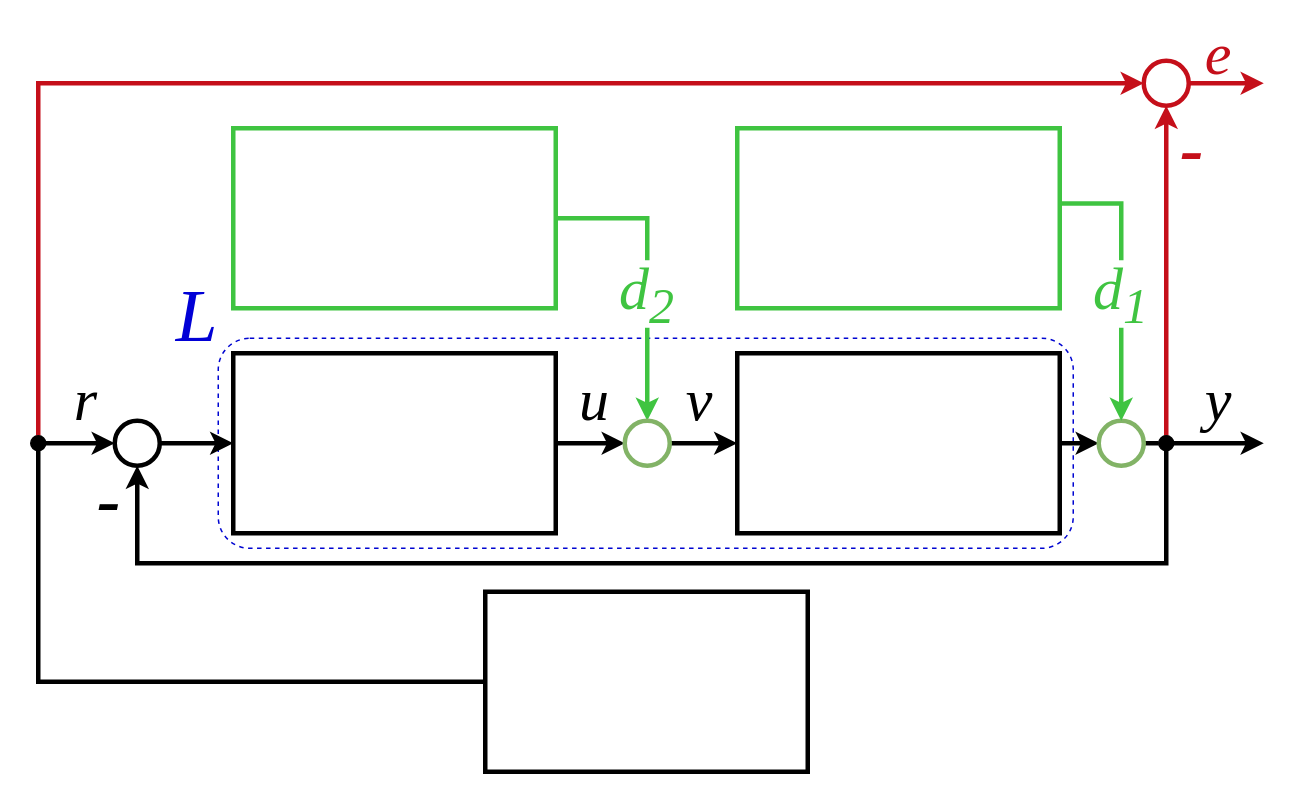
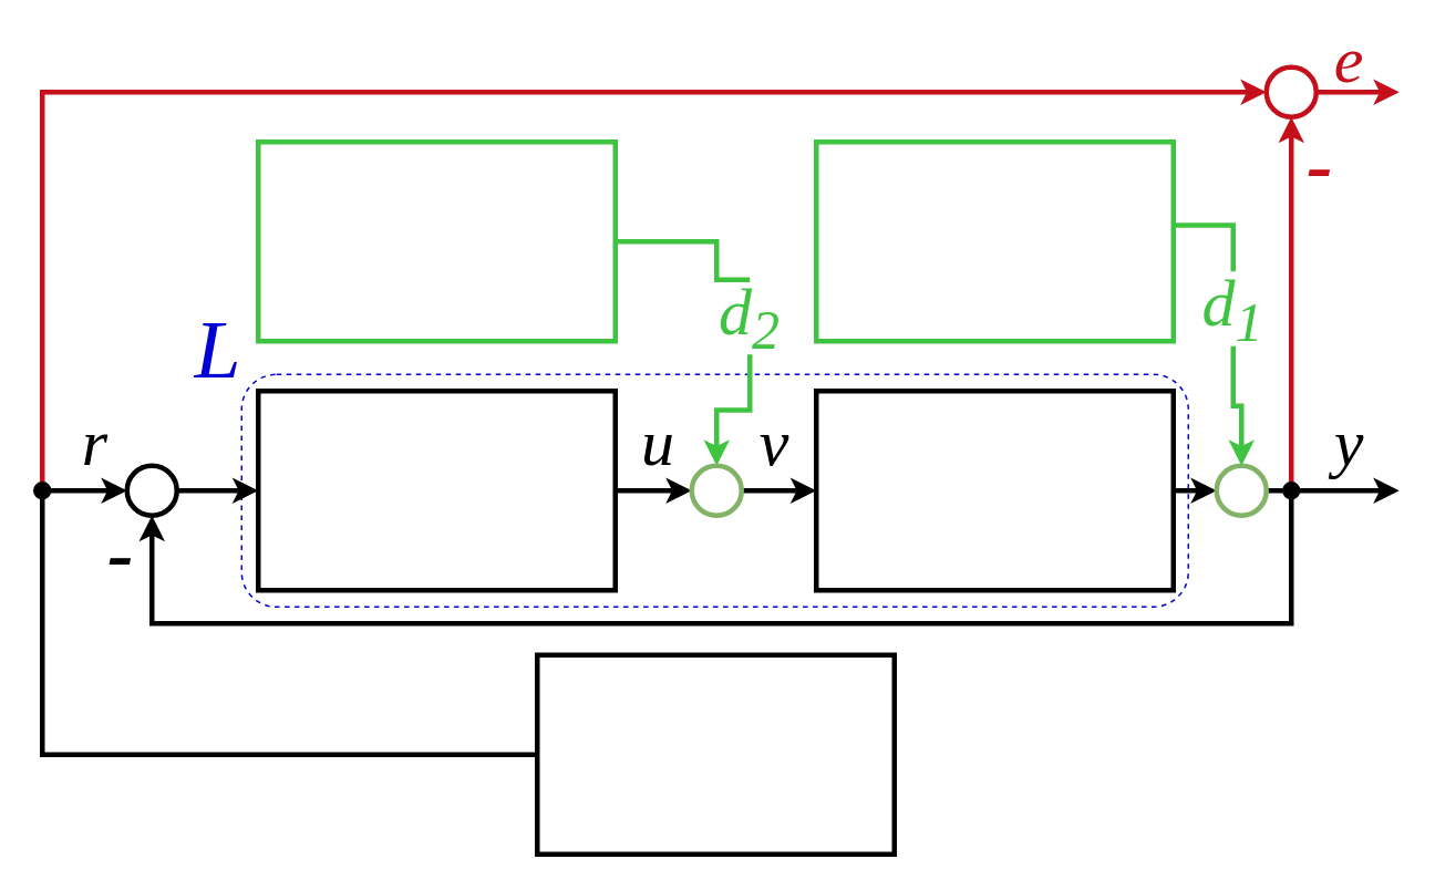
  <mxCell id="0" />
  <mxCell id="1" parent="0" />
  <mxCell id="2" value="" style="rounded=1;whiteSpace=wrap;html=1;connectable=0;dashed=1;strokeColor=light-dark(#0005d1, #ededed);fillColor=none;strokeWidth=1;" parent="1" vertex="1"><mxGeometry x="145" y="225" width="570" height="140" as="geometry" /></mxCell>
  <mxCell id="3" style="edgeStyle=orthogonalEdgeStyle;rounded=0;orthogonalLoop=1;jettySize=auto;html=1;exitX=1;exitY=0.5;exitDx=0;exitDy=0;entryX=0;entryY=0.5;entryDx=0;entryDy=0;strokeWidth=3;" parent="1" source="4" target="9" edge="1"><mxGeometry relative="1" as="geometry" /></mxCell>
  <mxCell id="4" value="" style="rounded=0;whiteSpace=wrap;html=1;fontSize=50;fontStyle=2;labelBackgroundColor=none;fontFamily=Times New Roman;fillColor=none;strokeWidth=3;" parent="1" vertex="1"><mxGeometry x="155" y="235" width="215" height="120" as="geometry" /></mxCell>
  <mxCell id="5" style="edgeStyle=orthogonalEdgeStyle;rounded=0;orthogonalLoop=1;jettySize=auto;html=1;exitX=1;exitY=0.5;exitDx=0;exitDy=0;entryX=0;entryY=0.5;entryDx=0;entryDy=0;strokeWidth=3;" parent="1" source="6" target="12" edge="1"><mxGeometry relative="1" as="geometry" /></mxCell>
  <mxCell id="6" value="" style="rounded=0;whiteSpace=wrap;html=1;labelBackgroundColor=none;fontFamily=Times New Roman;fontStyle=0;fillColor=none;strokeWidth=3;" parent="1" vertex="1"><mxGeometry x="491" y="235" width="215" height="120" as="geometry" /></mxCell>
  <mxCell id="7" style="edgeStyle=orthogonalEdgeStyle;rounded=0;orthogonalLoop=1;jettySize=auto;html=1;exitX=0.5;exitY=0;exitDx=0;exitDy=0;strokeWidth=3;strokeColor=light-dark(#3fc441, #ededed);endArrow=none;startFill=1;startArrow=classic;entryX=0.5;entryY=1;entryDx=0;entryDy=0;" parent="1" source="9" target="33" edge="1"><mxGeometry relative="1" as="geometry"><mxPoint x="431" y="125" as="targetPoint" /><Array as="points" /></mxGeometry></mxCell>
  <mxCell id="8" style="edgeStyle=orthogonalEdgeStyle;rounded=0;orthogonalLoop=1;jettySize=auto;html=1;exitX=1;exitY=0.5;exitDx=0;exitDy=0;entryX=0;entryY=0.5;entryDx=0;entryDy=0;strokeWidth=3;" parent="1" source="9" target="6" edge="1"><mxGeometry relative="1" as="geometry" /></mxCell>
  <mxCell id="9" value="" style="ellipse;whiteSpace=wrap;html=1;aspect=fixed;fillColor=none;strokeColor=#82b366;gradientColor=none;strokeWidth=3;" parent="1" vertex="1"><mxGeometry x="416" y="280" width="30" height="30" as="geometry" /></mxCell>
  <mxCell id="10" style="edgeStyle=orthogonalEdgeStyle;rounded=0;orthogonalLoop=1;jettySize=auto;html=1;exitX=1;exitY=0.5;exitDx=0;exitDy=0;strokeWidth=3;" parent="1" source="15" edge="1"><mxGeometry relative="1" as="geometry"><mxPoint x="842" y="295" as="targetPoint" /><Array as="points"><mxPoint x="832" y="295" /><mxPoint x="832" y="295" /></Array></mxGeometry></mxCell>
  <mxCell id="11" style="edgeStyle=orthogonalEdgeStyle;rounded=0;orthogonalLoop=1;jettySize=auto;html=1;exitX=1;exitY=0.5;exitDx=0;exitDy=0;entryX=0;entryY=0.5;entryDx=0;entryDy=0;strokeWidth=3;endArrow=none;startFill=0;" parent="1" source="12" target="15" edge="1"><mxGeometry relative="1" as="geometry" /></mxCell>
  <mxCell id="12" value="" style="ellipse;whiteSpace=wrap;html=1;aspect=fixed;fillColor=none;strokeColor=#82b366;gradientColor=none;strokeWidth=3;" parent="1" vertex="1"><mxGeometry x="732" y="280" width="30" height="30" as="geometry" /></mxCell>
  <mxCell id="13" style="edgeStyle=orthogonalEdgeStyle;rounded=0;orthogonalLoop=1;jettySize=auto;html=1;exitX=0.5;exitY=0;exitDx=0;exitDy=0;entryX=0.5;entryY=1;entryDx=0;entryDy=0;strokeWidth=3;strokeColor=light-dark(#c50f1a, #ededed);" parent="1" source="15" target="21" edge="1"><mxGeometry relative="1" as="geometry" /></mxCell>
  <mxCell id="14" value="&lt;font style=&quot;font-size: 50px;&quot;&gt;-&lt;/font&gt;" style="edgeLabel;html=1;align=center;verticalAlign=middle;resizable=0;points=[];fontStyle=2;labelBackgroundColor=none;fontColor=light-dark(#c50f1a, #ededed);" parent="13" vertex="1" connectable="0"><mxGeometry x="0.73" y="-1" relative="1" as="geometry"><mxPoint x="14" y="-2" as="offset" /></mxGeometry></mxCell>
  <mxCell id="15" value="" style="ellipse;whiteSpace=wrap;html=1;aspect=fixed;fillColor=#000000;" parent="1" vertex="1"><mxGeometry x="772" y="290" width="10" height="10" as="geometry" /></mxCell>
  <mxCell id="16" style="edgeStyle=orthogonalEdgeStyle;rounded=0;orthogonalLoop=1;jettySize=auto;html=1;exitX=0.5;exitY=1;exitDx=0;exitDy=0;entryX=0.5;entryY=1;entryDx=0;entryDy=0;strokeWidth=3;strokeColor=light-dark(#000000,#EDEDED);" parent="1" target="19" edge="1"><mxGeometry relative="1" as="geometry"><mxPoint x="777" y="290" as="sourcePoint" /><mxPoint x="113" y="300" as="targetPoint" /><Array as="points"><mxPoint x="777" y="375" /><mxPoint x="91" y="375" /></Array></mxGeometry></mxCell>
  <mxCell id="17" value="&lt;font style=&quot;font-size: 50px;&quot;&gt;&lt;i style=&quot;&quot;&gt;-&lt;/i&gt;&lt;/font&gt;" style="edgeLabel;html=1;align=center;verticalAlign=middle;resizable=0;points=[];fillOpacity=0;noLabel=0;labelBackgroundColor=none;" parent="16" vertex="1" connectable="0"><mxGeometry x="0.947" y="-2" relative="1" as="geometry"><mxPoint x="-23" as="offset" /></mxGeometry></mxCell>
  <mxCell id="18" style="edgeStyle=orthogonalEdgeStyle;rounded=0;orthogonalLoop=1;jettySize=auto;html=1;exitX=1;exitY=0.5;exitDx=0;exitDy=0;entryX=0;entryY=0.5;entryDx=0;entryDy=0;strokeWidth=3;" parent="1" source="19" target="4" edge="1"><mxGeometry relative="1" as="geometry" /></mxCell>
  <mxCell id="19" value="" style="ellipse;whiteSpace=wrap;html=1;aspect=fixed;fillColor=none;strokeColor=#000000;gradientColor=none;strokeWidth=3;" parent="1" vertex="1"><mxGeometry x="76" y="280" width="30" height="30" as="geometry" /></mxCell>
  <mxCell id="20" style="edgeStyle=orthogonalEdgeStyle;rounded=0;orthogonalLoop=1;jettySize=auto;html=1;exitX=1;exitY=0.5;exitDx=0;exitDy=0;strokeWidth=3;strokeColor=light-dark(#c50f1a, #ededed);" parent="1" source="21" edge="1"><mxGeometry relative="1" as="geometry"><mxPoint x="842" y="55" as="targetPoint" /></mxGeometry></mxCell>
  <mxCell id="21" value="" style="ellipse;whiteSpace=wrap;html=1;aspect=fixed;fillColor=none;strokeColor=light-dark(#c50f1a, #446E2C);gradientColor=none;strokeWidth=3;" parent="1" vertex="1"><mxGeometry x="762" y="40" width="30" height="30" as="geometry" /></mxCell>
  <mxCell id="22" style="edgeStyle=orthogonalEdgeStyle;rounded=0;orthogonalLoop=1;jettySize=auto;html=1;exitX=0.5;exitY=0;exitDx=0;exitDy=0;entryX=0;entryY=0.5;entryDx=0;entryDy=0;strokeWidth=3;strokeColor=light-dark(#c50f1a, #ededed);" parent="1" source="25" target="21" edge="1"><mxGeometry relative="1" as="geometry" /></mxCell>
  <mxCell id="23" value="" style="edgeStyle=orthogonalEdgeStyle;rounded=0;orthogonalLoop=1;jettySize=auto;html=1;exitX=0;exitY=0.5;exitDx=0;exitDy=0;strokeWidth=3;endArrow=none;startFill=1;startArrow=classic;" parent="1" source="19" target="25" edge="1"><mxGeometry relative="1" as="geometry"><mxPoint x="57" y="395" as="targetPoint" /><mxPoint x="107" y="295" as="sourcePoint" /></mxGeometry></mxCell>
  <mxCell id="24" style="edgeStyle=orthogonalEdgeStyle;rounded=0;orthogonalLoop=1;jettySize=auto;html=1;exitX=0.5;exitY=1;exitDx=0;exitDy=0;endArrow=none;startFill=0;strokeWidth=3;entryX=0;entryY=0.5;entryDx=0;entryDy=0;" parent="1" source="25" target="36" edge="1"><mxGeometry relative="1" as="geometry"><mxPoint x="57" y="445" as="targetPoint" /><Array as="points"><mxPoint x="25" y="454" /></Array></mxGeometry></mxCell>
  <mxCell id="25" value="" style="ellipse;whiteSpace=wrap;html=1;aspect=fixed;fillColor=#000000;" parent="1" vertex="1"><mxGeometry x="20" y="290" width="10" height="10" as="geometry" /></mxCell>
  <mxCell id="26" value="&lt;i&gt;&lt;font style=&quot;font-size: 50px;&quot;&gt;L&lt;/font&gt;&lt;/i&gt;" style="text;html=1;align=center;verticalAlign=middle;whiteSpace=wrap;rounded=0;fontColor=light-dark(#0100d6, #ededed);fontStyle=0;fontFamily=Times New Roman;" parent="1" vertex="1"><mxGeometry x="101" y="193.5" width="60" height="30" as="geometry" /></mxCell>
  <mxCell id="27" value="&lt;font style=&quot;font-size: 40px;&quot;&gt;e&lt;/font&gt;" style="text;html=1;align=center;verticalAlign=middle;whiteSpace=wrap;rounded=0;fontColor=light-dark(#c50f1a, #ededed);fontStyle=2;fontFamily=Times New Roman;" parent="1" vertex="1"><mxGeometry x="782" y="20" width="60" height="30" as="geometry" /></mxCell>
  <mxCell id="28" value="&lt;font style=&quot;font-size: 40px;&quot;&gt;y&lt;/font&gt;" style="text;html=1;align=center;verticalAlign=middle;whiteSpace=wrap;rounded=0;fontColor=light-dark(#000000,#EDEDED);fontStyle=2;fontFamily=Times New Roman;" parent="1" vertex="1"><mxGeometry x="782" y="251" width="60" height="30" as="geometry" /></mxCell>
  <mxCell id="29" value="&lt;font style=&quot;font-size: 40px;&quot;&gt;v&lt;/font&gt;" style="text;html=1;align=center;verticalAlign=middle;whiteSpace=wrap;rounded=0;fontColor=light-dark(#000000,#EDEDED);fontStyle=2;fontFamily=Times New Roman;" parent="1" vertex="1"><mxGeometry x="436" y="251" width="60" height="30" as="geometry" /></mxCell>
  <mxCell id="30" value="&lt;font style=&quot;font-size: 40px;&quot;&gt;u&lt;/font&gt;" style="text;html=1;align=center;verticalAlign=middle;whiteSpace=wrap;rounded=0;fontColor=light-dark(#000000,#EDEDED);fontStyle=2;fontFamily=Times New Roman;" parent="1" vertex="1"><mxGeometry x="366" y="251" width="60" height="30" as="geometry" /></mxCell>
  <mxCell id="31" value="&lt;font style=&quot;font-size: 40px;&quot;&gt;r&lt;/font&gt;" style="text;html=1;align=center;verticalAlign=middle;whiteSpace=wrap;rounded=0;fontColor=light-dark(#000000,#EDEDED);fontStyle=2;fontFamily=Times New Roman;" parent="1" vertex="1"><mxGeometry x="27" y="251" width="60" height="30" as="geometry" /></mxCell>
  <mxCell id="32" style="edgeStyle=orthogonalEdgeStyle;rounded=0;orthogonalLoop=1;jettySize=auto;html=1;exitX=0.5;exitY=0;exitDx=0;exitDy=0;endArrow=none;startFill=0;strokeWidth=3;strokeColor=light-dark(#3fc441, #ededed);entryX=1;entryY=0.5;entryDx=0;entryDy=0;" parent="1" source="33" target="37" edge="1"><mxGeometry relative="1" as="geometry"><mxPoint x="411" y="125" as="targetPoint" /><Array as="points"><mxPoint x="431" y="145" /></Array></mxGeometry></mxCell>
- <mxCell id="33" value="&lt;font style=&quot;font-size: 40px;&quot;&gt;d&lt;sub&gt;2&lt;/sub&gt;&lt;/font&gt;" style="text;html=1;align=center;verticalAlign=middle;whiteSpace=wrap;rounded=0;fontColor=light-dark(#3fc441, #EDEDED);fontStyle=2;fontFamily=Times New Roman;" parent="1" vertex="1"><mxGeometry x="401" y="173" width="60" height="45" as="geometry" /></mxCell>
+ <mxCell id="33" value="&lt;font style=&quot;font-size: 40px;&quot;&gt;d&lt;sub&gt;2&lt;/sub&gt;&lt;/font&gt;" style="text;html=1;align=center;verticalAlign=middle;whiteSpace=wrap;rounded=0;fontColor=light-dark(#3fc441, #EDEDED);fontStyle=2;fontFamily=Times New Roman;" parent="1" vertex="1"><mxGeometry x="421" y="168" width="60" height="45" as="geometry" /></mxCell>
  <mxCell id="34" style="edgeStyle=orthogonalEdgeStyle;rounded=0;orthogonalLoop=1;jettySize=auto;html=1;exitX=0.5;exitY=1;exitDx=0;exitDy=0;entryX=0.5;entryY=0;entryDx=0;entryDy=0;fontColor=light-dark(#3fc441, #ededed);labelBackgroundColor=none;strokeColor=light-dark(#3fc441, #ededed);strokeWidth=3;" parent="1" source="35" target="12" edge="1"><mxGeometry relative="1" as="geometry" /></mxCell>
- <mxCell id="35" value="&lt;font style=&quot;font-size: 40px;&quot;&gt;d&lt;sub&gt;1&lt;/sub&gt;&lt;/font&gt;" style="text;html=1;align=center;verticalAlign=middle;whiteSpace=wrap;rounded=0;fontColor=light-dark(#3fc441, #EDEDED);fontStyle=2;fontFamily=Times New Roman;" parent="1" vertex="1"><mxGeometry x="717" y="173" width="60" height="45" as="geometry" /></mxCell>
+ <mxCell id="35" value="&lt;font style=&quot;font-size: 40px;&quot;&gt;d&lt;sub&gt;1&lt;/sub&gt;&lt;/font&gt;" style="text;html=1;align=center;verticalAlign=middle;whiteSpace=wrap;rounded=0;fontColor=light-dark(#3fc441, #EDEDED);fontStyle=2;fontFamily=Times New Roman;" parent="1" vertex="1"><mxGeometry x="712" y="163" width="60" height="45" as="geometry" /></mxCell>
  <mxCell id="36" value="" style="rounded=0;whiteSpace=wrap;html=1;fontSize=50;fontStyle=2;labelBackgroundColor=none;fontFamily=Times New Roman;fillColor=none;strokeWidth=3;" parent="1" vertex="1"><mxGeometry x="323" y="394" width="215" height="120" as="geometry" /></mxCell>
  <mxCell id="37" value="" style="rounded=0;whiteSpace=wrap;html=1;fontSize=50;fontStyle=2;labelBackgroundColor=none;fontFamily=Times New Roman;fillColor=none;strokeWidth=3;strokeColor=light-dark(#3fc441, #ededed);" parent="1" vertex="1"><mxGeometry x="155" y="85" width="215" height="120" as="geometry" /></mxCell>
  <mxCell id="38" value="" style="rounded=0;whiteSpace=wrap;html=1;fontSize=50;fontStyle=2;labelBackgroundColor=none;fontFamily=Times New Roman;fillColor=none;strokeWidth=3;strokeColor=light-dark(#3fc441, #ededed);" parent="1" vertex="1"><mxGeometry x="491" y="85" width="215" height="120" as="geometry" /></mxCell>
  <mxCell id="39" style="edgeStyle=orthogonalEdgeStyle;rounded=0;orthogonalLoop=1;jettySize=auto;html=1;exitX=0.5;exitY=0;exitDx=0;exitDy=0;entryX=1.003;entryY=0.418;entryDx=0;entryDy=0;entryPerimeter=0;strokeWidth=3;endArrow=none;startFill=0;strokeColor=light-dark(#3fc441, #ededed);" parent="1" source="35" target="38" edge="1"><mxGeometry relative="1" as="geometry" /></mxCell>
